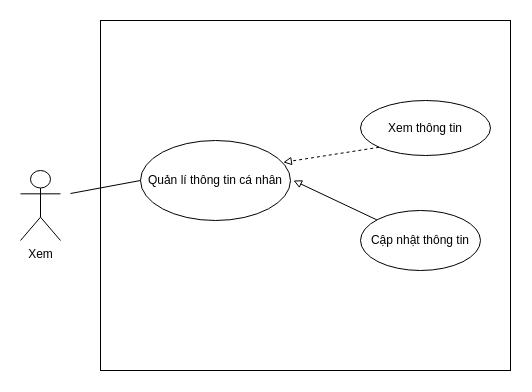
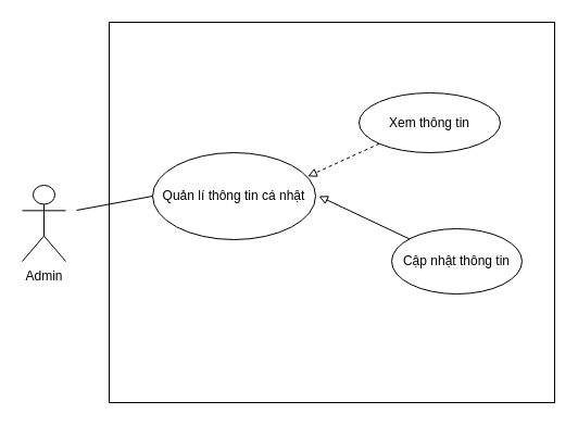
  <mxCell id="0" />
  <mxCell id="1" parent="0" />
- <mxCell id="2" value="Xem" style="shape=umlActor;verticalLabelPosition=bottom;labelBackgroundColor=#ffffff;verticalAlign=top;html=1;outlineConnect=0;" vertex="1" parent="1"><mxGeometry x="20" y="170" width="40" height="70" as="geometry" /></mxCell>
+ <mxCell id="2" value="Admin" style="shape=umlActor;verticalLabelPosition=bottom;labelBackgroundColor=#ffffff;verticalAlign=top;html=1;outlineConnect=0;" vertex="1" parent="1"><mxGeometry x="20" y="170" width="40" height="70" as="geometry" /></mxCell>
  <mxCell id="3" value="" style="rounded=0;whiteSpace=wrap;html=1;" vertex="1" parent="1"><mxGeometry x="100" y="20" width="410" height="350" as="geometry" /></mxCell>
- <mxCell id="4" value="Quản lí thông tin cá nhân" style="ellipse;whiteSpace=wrap;html=1;" vertex="1" parent="1"><mxGeometry x="140" y="140" width="150" height="80" as="geometry" /></mxCell>
- <mxCell id="5" value="Xem thông tin" style="ellipse;whiteSpace=wrap;html=1;" vertex="1" parent="1"><mxGeometry x="360" y="100" width="130" height="55" as="geometry" /></mxCell>
+ <mxCell id="4" value="Quản lí thông tin cá nhật" style="ellipse;whiteSpace=wrap;html=1;" vertex="1" parent="1"><mxGeometry x="140" y="140" width="150" height="80" as="geometry" /></mxCell>
+ <mxCell id="5" value="Xem thông tin" style="ellipse;whiteSpace=wrap;html=1;" vertex="1" parent="1"><mxGeometry x="330" y="85" width="130" height="55" as="geometry" /></mxCell>
  <mxCell id="6" value="Cập nhật thông tin" style="ellipse;whiteSpace=wrap;html=1;" vertex="1" parent="1"><mxGeometry x="360" y="210" width="120" height="60" as="geometry" /></mxCell>
  <mxCell id="7" value="" style="endArrow=none;html=1;entryX=0;entryY=0.5;entryDx=0;entryDy=0;" edge="1" parent="1" target="4"><mxGeometry width="50" height="50" relative="1" as="geometry"><mxPoint x="70" y="193" as="sourcePoint" /><mxPoint x="110" y="170" as="targetPoint" /></mxGeometry></mxCell>
  <mxCell id="8" value="" style="endArrow=block;html=1;exitX=0;exitY=1;exitDx=0;exitDy=0;entryX=0.952;entryY=0.273;entryDx=0;entryDy=0;entryPerimeter=0;endFill=0;dashed=1;" edge="1" parent="1" source="5" target="4"><mxGeometry width="50" height="50" relative="1" as="geometry"><mxPoint x="300" y="180" as="sourcePoint" /><mxPoint x="350" y="130" as="targetPoint" /></mxGeometry></mxCell>
  <mxCell id="9" value="" style="endArrow=block;html=1;endFill=0;" edge="1" parent="1" source="6"><mxGeometry width="50" height="50" relative="1" as="geometry"><mxPoint x="358.618" y="141.766" as="sourcePoint" /><mxPoint x="293" y="180" as="targetPoint" /></mxGeometry></mxCell>
